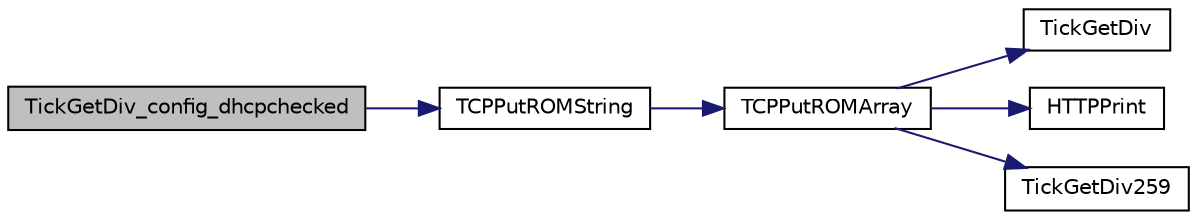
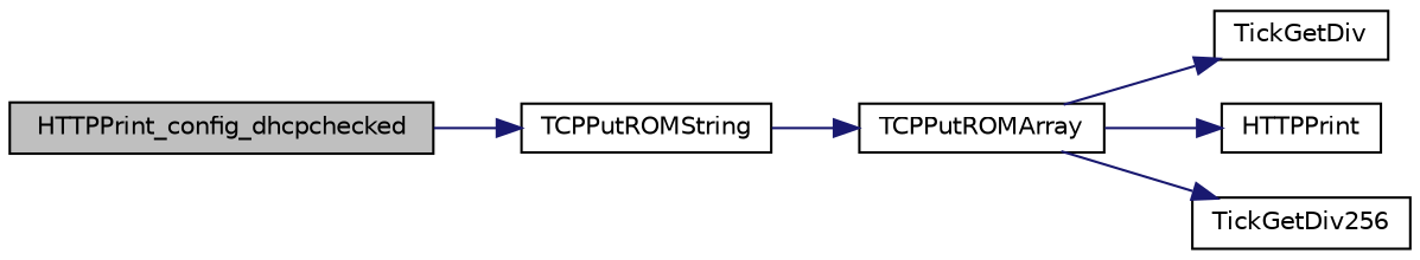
  digraph {
    rankdir=LR
    node [color=black fillcolor=white fontname=Helvetica fontsize=10 shape=record style=filled]
    edge [color=midnightblue fontname=Helvetica fontsize=10 labelfontname=Helvetica labelfontsize=10 style=solid]
-   n1 [fillcolor=grey75 fontcolor=black height=0.2 label=TickGetDiv_config_dhcpchecked width=0.4]
+   n1 [fillcolor=grey75 fontcolor=black height=0.2 label=HTTPPrint_config_dhcpchecked width=0.4]
    n2 [height=0.2 label=TCPPutROMString width=0.4]
    n3 [height=0.2 label=TCPPutROMArray width=0.4]
    n4 [height=0.2 label=TickGetDiv width=0.4]
    n5 [height=0.2 label=HTTPPrint width=0.4]
-   n6 [height=0.2 label=TickGetDiv259 width=0.4]
+   n6 [height=0.2 label=TickGetDiv256 width=0.4]
    n1 -> n2
    n2 -> n3
    n3 -> n4
    n3 -> n5
    n3 -> n6
  }
